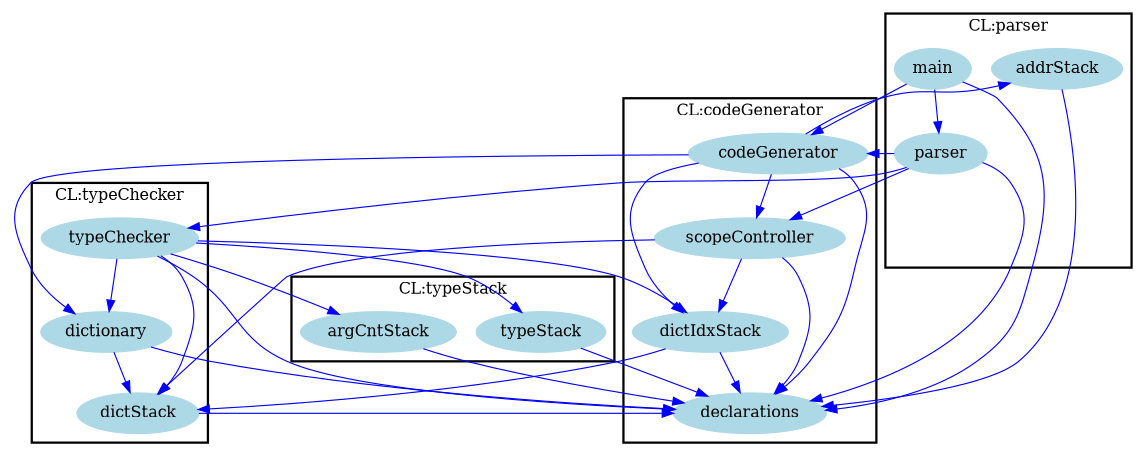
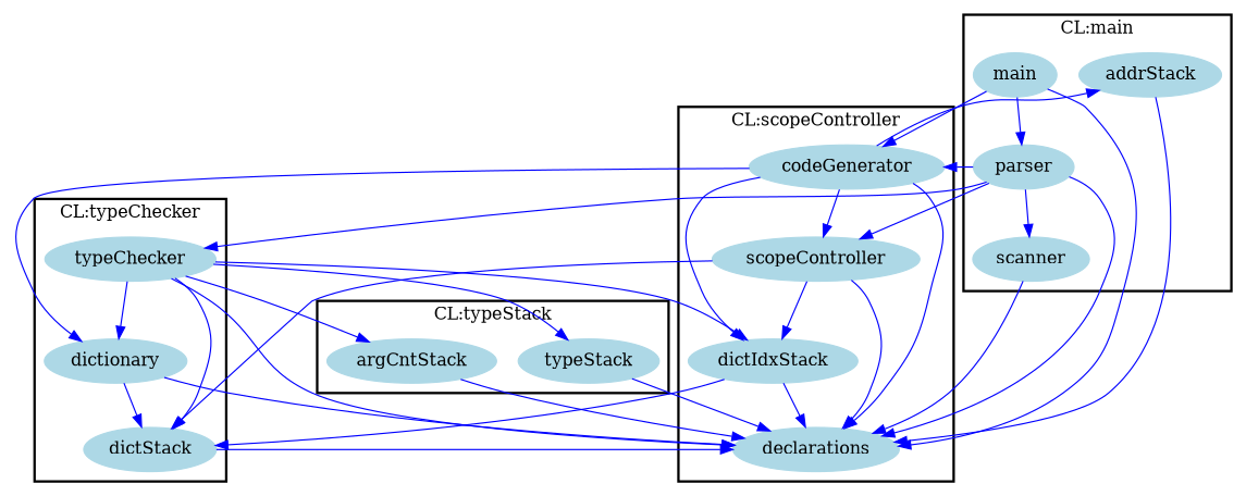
  digraph {
    node [color=lightblue fontcolor=black shape=ellipse style=filled]
    edge [color=blue font=6]
    n1 [label=main]
    n2 [label=parser]
+   n3 [label=scanner]
    n4 [label=addrStack]
    n5 [label=scopeController]
    n6 [label=declarations]
    n7 [label=codeGenerator]
    n8 [label=dictIdxStack]
    n9 [label=typeChecker]
    n10 [label=dictionary]
    n11 [label=dictStack]
    n12 [label=typeStack]
    n13 [label=argCntStack]
    subgraph cluster_1 {
      color=black
-     label="CL:parser"
+     label="CL:main"
      style=bold
      n1
      n2
+     n3
      n4
    }
    subgraph cluster_2 {
      color=black
-     label="CL:codeGenerator"
+     label="CL:scopeController"
      style=bold
      n5
      n6
      n7
      n8
    }
    subgraph cluster_3 {
      color=black
      label="CL:typeChecker"
      style=bold
      n9
      n10
      n11
    }
    subgraph cluster_4 {
      color=black
      label="CL:typeStack"
      style=bold
      n12
      n13
    }
    n1 -> n2
    n1 -> n6
    n1 -> n7
+   n2 -> n3
    n2 -> n5
    n2 -> n6
    n2 -> n7
    n2 -> n9
+   n3 -> n6
    n4 -> n6
    n5 -> n6
    n5 -> n8
    n5 -> n11
    n7 -> n4
    n7 -> n5
    n7 -> n6
    n7 -> n8
    n7 -> n10
    n8 -> n6
    n8 -> n11
    n9 -> n6
    n9 -> n8
    n9 -> n10
    n9 -> n11
    n9 -> n12
    n9 -> n13
    n10 -> n6
    n10 -> n11
    n11 -> n6
    n12 -> n6
    n13 -> n6
  }
